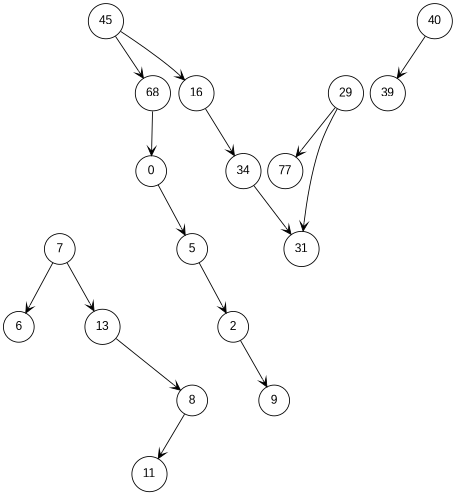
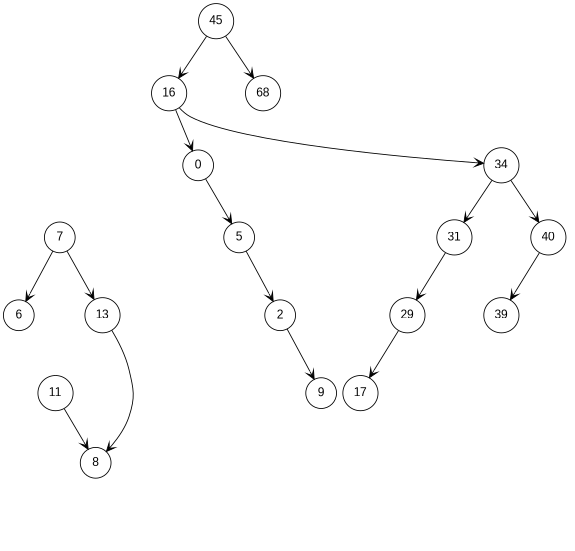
  digraph {
    fontname="Liberation Sans"
    nodesep=0.1
    node [fontname="Liberation Sans" shape=circle]
    edge [arrowhead=vee fontname="Liberation Sans"]
    11
    _13 [group=13 style=invis width=0]
    _5 [group=5 style=invis width=0]
    6
    _16 [group=16 style=invis width=0]
-   17 [label=77]
+   17
    45 [group=45]
    16 [group=16]
    _45 [group=45 style=invis width=0]
    n10 [label=68]
    0 [group=0]
    34 [group=34]
    _0 [group=0 style=invis width=0]
    5 [group=5]
    31 [group=31]
    _34 [group=34 style=invis width=0]
    40 [group=40]
    2 [group=2]
    _2 [group=2 style=invis width=0]
    n20 [label=9]
    7 [group=7]
    _7 [group=7 style=invis width=0]
    13 [group=13]
    8 [group=8]
    _8 [group=8 style=invis width=0]
    29 [group=29]
    _31 [group=31 style=invis width=0]
    39
    _40 [group=40 style=invis width=0]
    _29 [group=29 style=invis width=0]
    subgraph sub_1 {
      rank=same
      11
      _13
    }
    subgraph sub_2 {
      rank=same
      _5
      6
    }
    subgraph sub_3 {
      rank=same
      _16
      17
    }
    45 -> 16
    45 -> _45 [style=invis]
    45 -> n10
    16 -> _16 [style=invis]
-   n10 -> 0
+   16 -> 0
    16 -> 34
    0 -> _0 [style=invis]
    0 -> 5
    34 -> 31
    34 -> _34 [style=invis]
+   34 -> 40
    5 -> _5 [style=invis]
    5 -> 2
-   29 -> 31
+   31 -> 29
    31 -> _31 [style=invis]
    40 -> 39
    40 -> _40 [style=invis]
    2 -> _2 [style=invis]
    2 -> n20
    7 -> 6
    7 -> _7 [style=invis]
    7 -> 13
    13 -> _13 [style=invis]
    13 -> 8
-   8 -> 11
+   11 -> 8
    8 -> _8 [style=invis]
    29 -> 17
    29 -> _29 [style=invis]
  }
